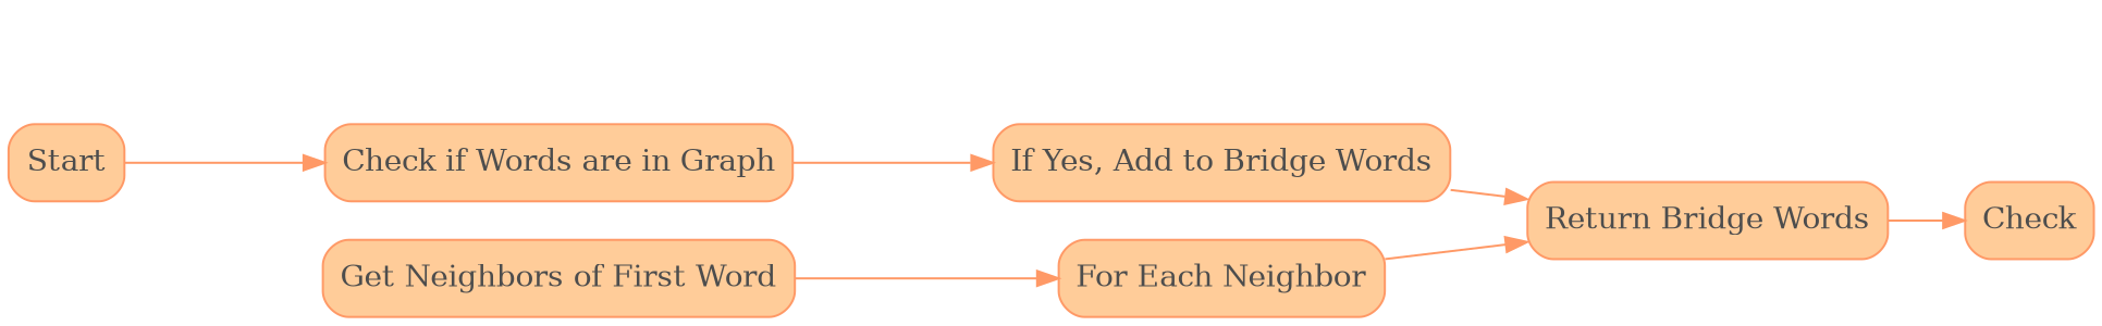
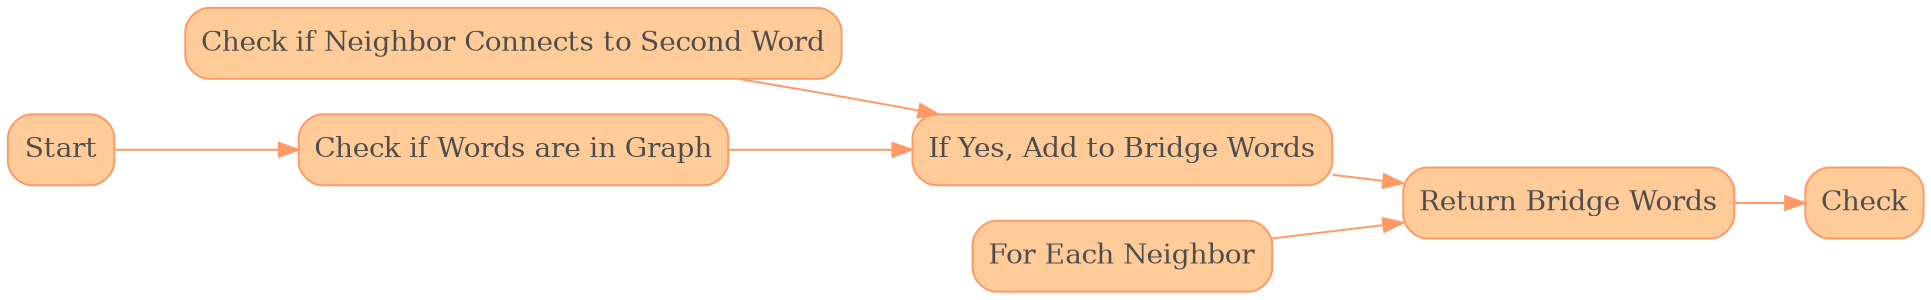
  digraph {
    rankdir=LR
    node [color="#FF9966" fillcolor="#FFCC99" fontcolor="#4d4d4d" shape=box style="rounded, filled"]
    edge [color="#FF9966" fontcolor="#CC6600" fontsize=10]
    n1 [label=Check]
+   "Check if Neighbor Connects to Second Word"
    "If Yes, Add to Bridge Words"
    "Return Bridge Words"
-   "Get Neighbors of First Word"
    "For Each Neighbor"
    "Check if Words are in Graph"
    Start
+   "Check if Neighbor Connects to Second Word" -> "If Yes, Add to Bridge Words"
    "If Yes, Add to Bridge Words" -> "Return Bridge Words"
    "Return Bridge Words" -> n1
-   "Get Neighbors of First Word" -> "For Each Neighbor"
    "For Each Neighbor" -> "Return Bridge Words"
    "Check if Words are in Graph" -> "If Yes, Add to Bridge Words"
    Start -> "Check if Words are in Graph"
  }
